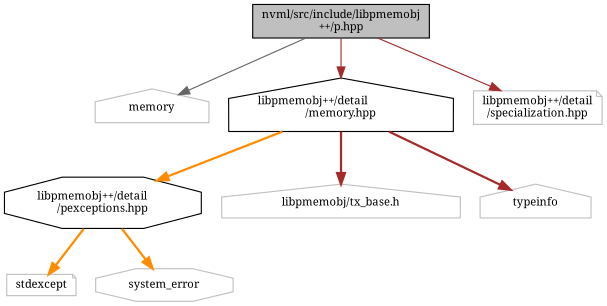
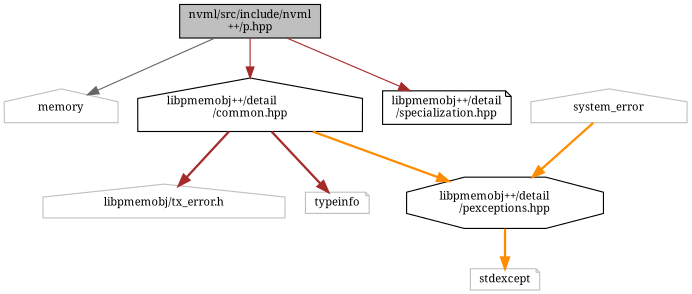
  digraph {
    fontname="Noto Serif"
    node [color=grey75 fillcolor=white fontname="Noto Serif" fontsize=10 shape=house style=filled]
    edge [color=brown fontname="Noto Serif" fontsize=10 labelfontname=Helvetica labelfontsize=10 style=bold]
-   n1 [color=black fillcolor=grey75 fontcolor=black height=0.2 label="nvml/src/include/libpmemobj\l++/p.hpp" shape=box width=0.4]
+   n1 [color=black fillcolor=grey75 fontcolor=black height=0.2 label="nvml/src/include/nvml\l++/p.hpp" shape=box width=0.4]
    n2 [height=0.2 label=memory width=0.4]
-   n3 [color=black height=0.2 label="libpmemobj++/detail\l/memory.hpp" width=0.4]
-   n4 [height=0.2 label="libpmemobj++/detail\l/specialization.hpp" shape=note width=0.4]
+   n3 [color=black height=0.2 label="libpmemobj++/detail\l/common.hpp" width=0.4]
+   n4 [color=black height=0.2 label="libpmemobj++/detail\l/specialization.hpp" shape=note width=0.4]
    n5 [color=black height=0.2 label="libpmemobj++/detail\l/pexceptions.hpp" shape=octagon width=0.4]
-   n6 [height=0.2 label="libpmemobj/tx_base.h" width=0.4]
-   n7 [height=0.2 label=typeinfo width=0.4]
+   n6 [height=0.2 label="libpmemobj/tx_error.h" width=0.4]
+   n7 [height=0.2 label=typeinfo shape=note width=0.4]
    n8 [height=0.2 label=stdexcept shape=note width=0.4]
-   n9 [height=0.2 label=system_error shape=octagon width=0.4]
+   n9 [height=0.2 label=system_error width=0.4]
    n1 -> n2 [color=gray40 style=solid]
    n1 -> n3 [style=solid]
    n1 -> n4 [style=solid]
    n3 -> n5 [color=darkorange]
    n3 -> n6
    n3 -> n7
    n5 -> n8 [color=darkorange]
-   n5 -> n9 [color=darkorange]
+   n9 -> n5 [color=darkorange]
  }
